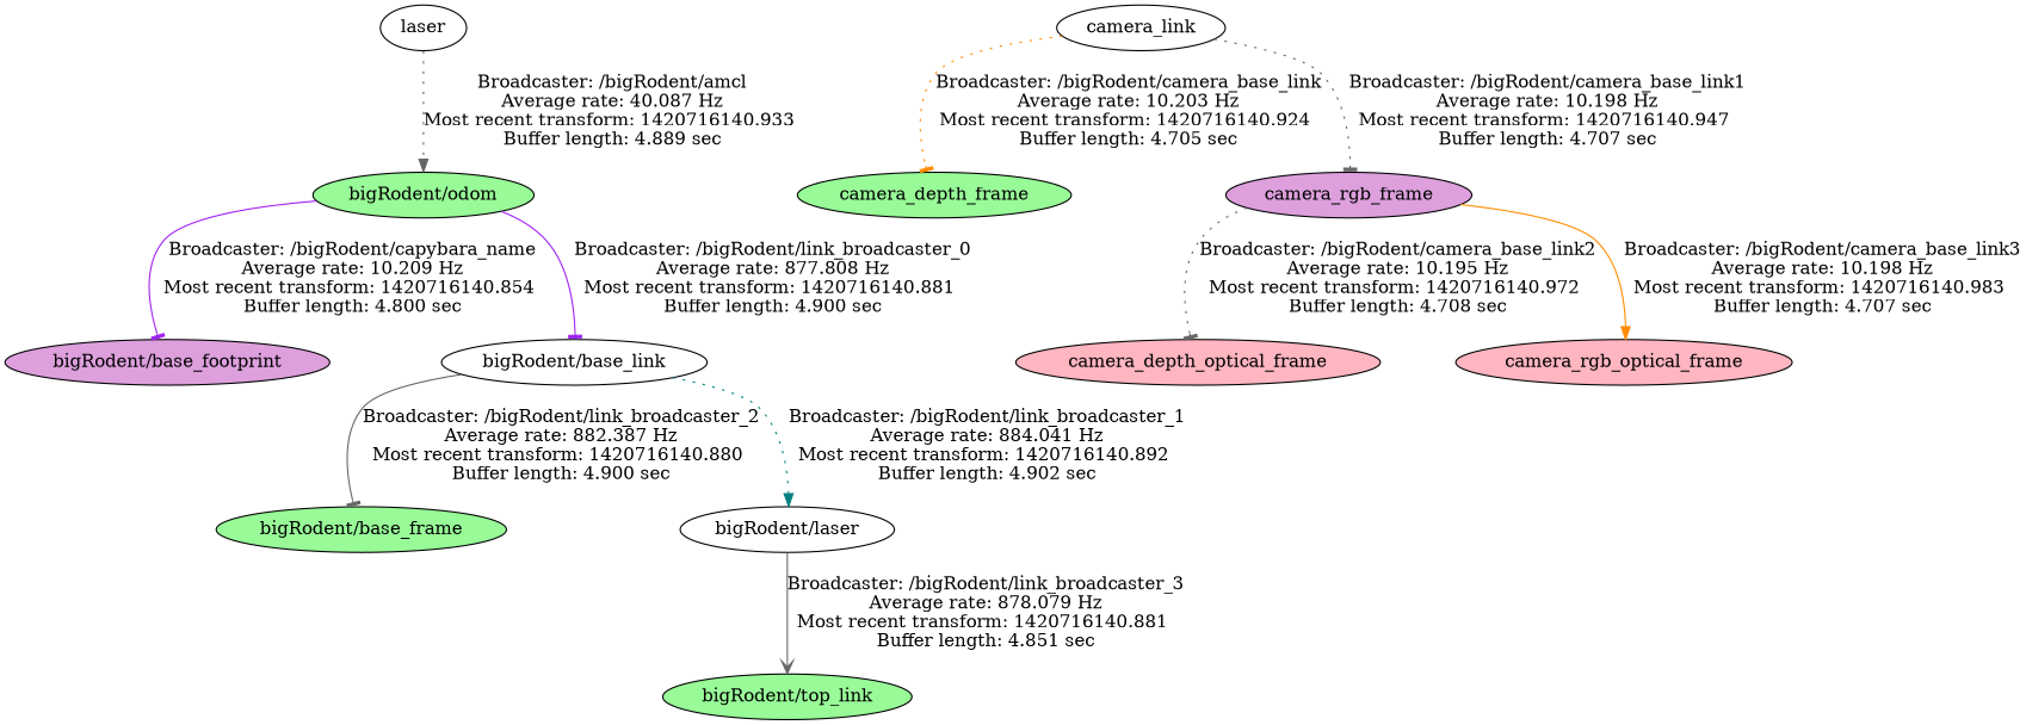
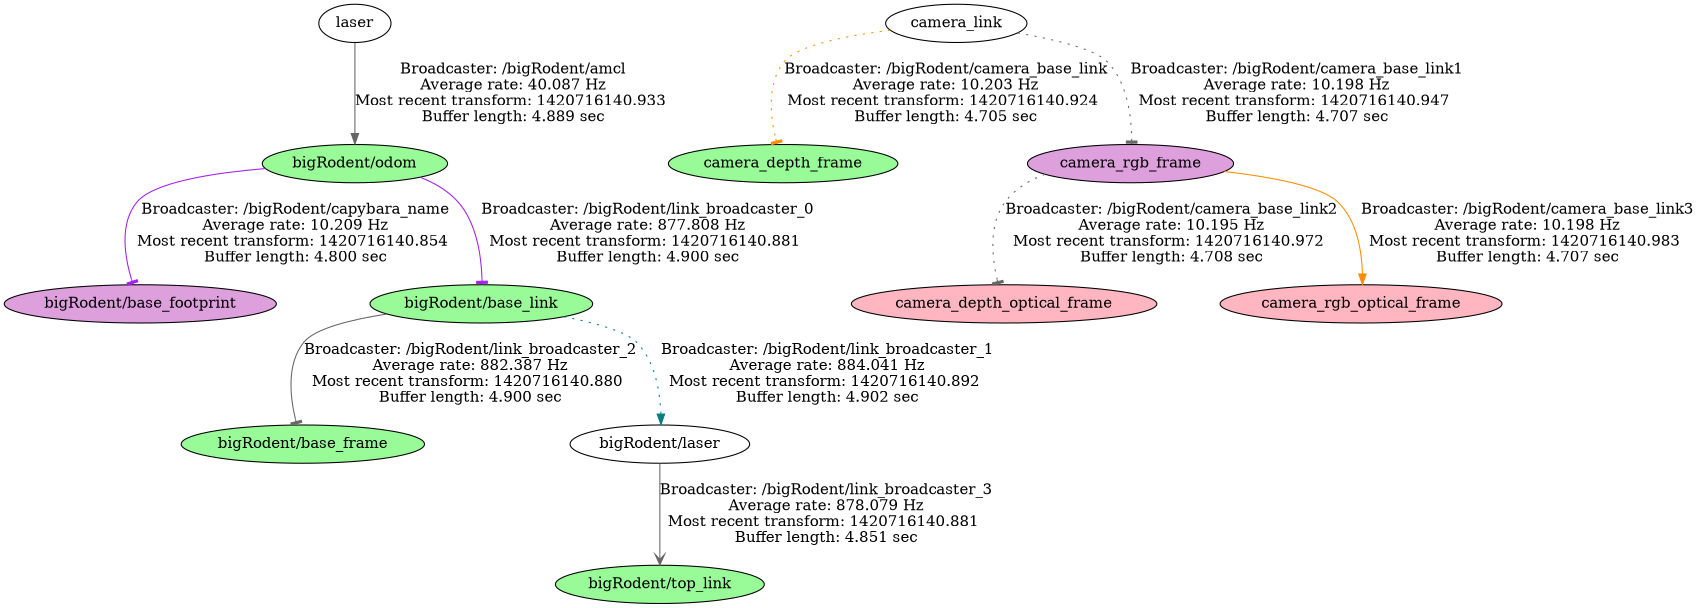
  digraph {
    node [fillcolor=palegreen style=filled]
    edge [arrowhead=tee color=gray40 style=solid]
    "bigRodent/base_footprint" [fillcolor=plum]
-   "bigRodent/base_link" [fillcolor=white]
+   "bigRodent/base_link"
    "bigRodent/base_frame"
    "bigRodent/laser" [fillcolor=white]
    "bigRodent/top_link"
    "bigRodent/odom"
    n7 [fillcolor=white label=laser]
    camera_link [fillcolor=white]
    camera_depth_frame
    camera_rgb_frame [fillcolor=plum]
    camera_depth_optical_frame [fillcolor=lightpink]
    camera_rgb_optical_frame [fillcolor=lightpink]
    "bigRodent/base_link" -> "bigRodent/base_frame" [label="Broadcaster: /bigRodent/link_broadcaster_2\nAverage rate: 882.387 Hz\nMost recent transform: 1420716140.880 \nBuffer length: 4.900 sec\n"]
    "bigRodent/base_link" -> "bigRodent/laser" [arrowhead=normal color=teal label="Broadcaster: /bigRodent/link_broadcaster_1\nAverage rate: 884.041 Hz\nMost recent transform: 1420716140.892 \nBuffer length: 4.902 sec\n" style=dotted]
    "bigRodent/laser" -> "bigRodent/top_link" [arrowhead=vee label="Broadcaster: /bigRodent/link_broadcaster_3\nAverage rate: 878.079 Hz\nMost recent transform: 1420716140.881 \nBuffer length: 4.851 sec\n"]
    "bigRodent/odom" -> "bigRodent/base_footprint" [color=purple label="Broadcaster: /bigRodent/capybara_name\nAverage rate: 10.209 Hz\nMost recent transform: 1420716140.854 \nBuffer length: 4.800 sec\n"]
    "bigRodent/odom" -> "bigRodent/base_link" [color=purple label="Broadcaster: /bigRodent/link_broadcaster_0\nAverage rate: 877.808 Hz\nMost recent transform: 1420716140.881 \nBuffer length: 4.900 sec\n"]
-   n7 -> "bigRodent/odom" [arrowhead=normal label="Broadcaster: /bigRodent/amcl\nAverage rate: 40.087 Hz\nMost recent transform: 1420716140.933 \nBuffer length: 4.889 sec\n" style=dotted]
+   n7 -> "bigRodent/odom" [arrowhead=normal label="Broadcaster: /bigRodent/amcl\nAverage rate: 40.087 Hz\nMost recent transform: 1420716140.933 \nBuffer length: 4.889 sec\n"]
    camera_link -> camera_depth_frame [color=darkorange label="Broadcaster: /bigRodent/camera_base_link\nAverage rate: 10.203 Hz\nMost recent transform: 1420716140.924 \nBuffer length: 4.705 sec\n" style=dotted]
    camera_link -> camera_rgb_frame [label="Broadcaster: /bigRodent/camera_base_link1\nAverage rate: 10.198 Hz\nMost recent transform: 1420716140.947 \nBuffer length: 4.707 sec\n" style=dotted]
    camera_rgb_frame -> camera_depth_optical_frame [label="Broadcaster: /bigRodent/camera_base_link2\nAverage rate: 10.195 Hz\nMost recent transform: 1420716140.972 \nBuffer length: 4.708 sec\n" style=dotted]
    camera_rgb_frame -> camera_rgb_optical_frame [arrowhead=normal color=darkorange label="Broadcaster: /bigRodent/camera_base_link3\nAverage rate: 10.198 Hz\nMost recent transform: 1420716140.983 \nBuffer length: 4.707 sec\n"]
  }
